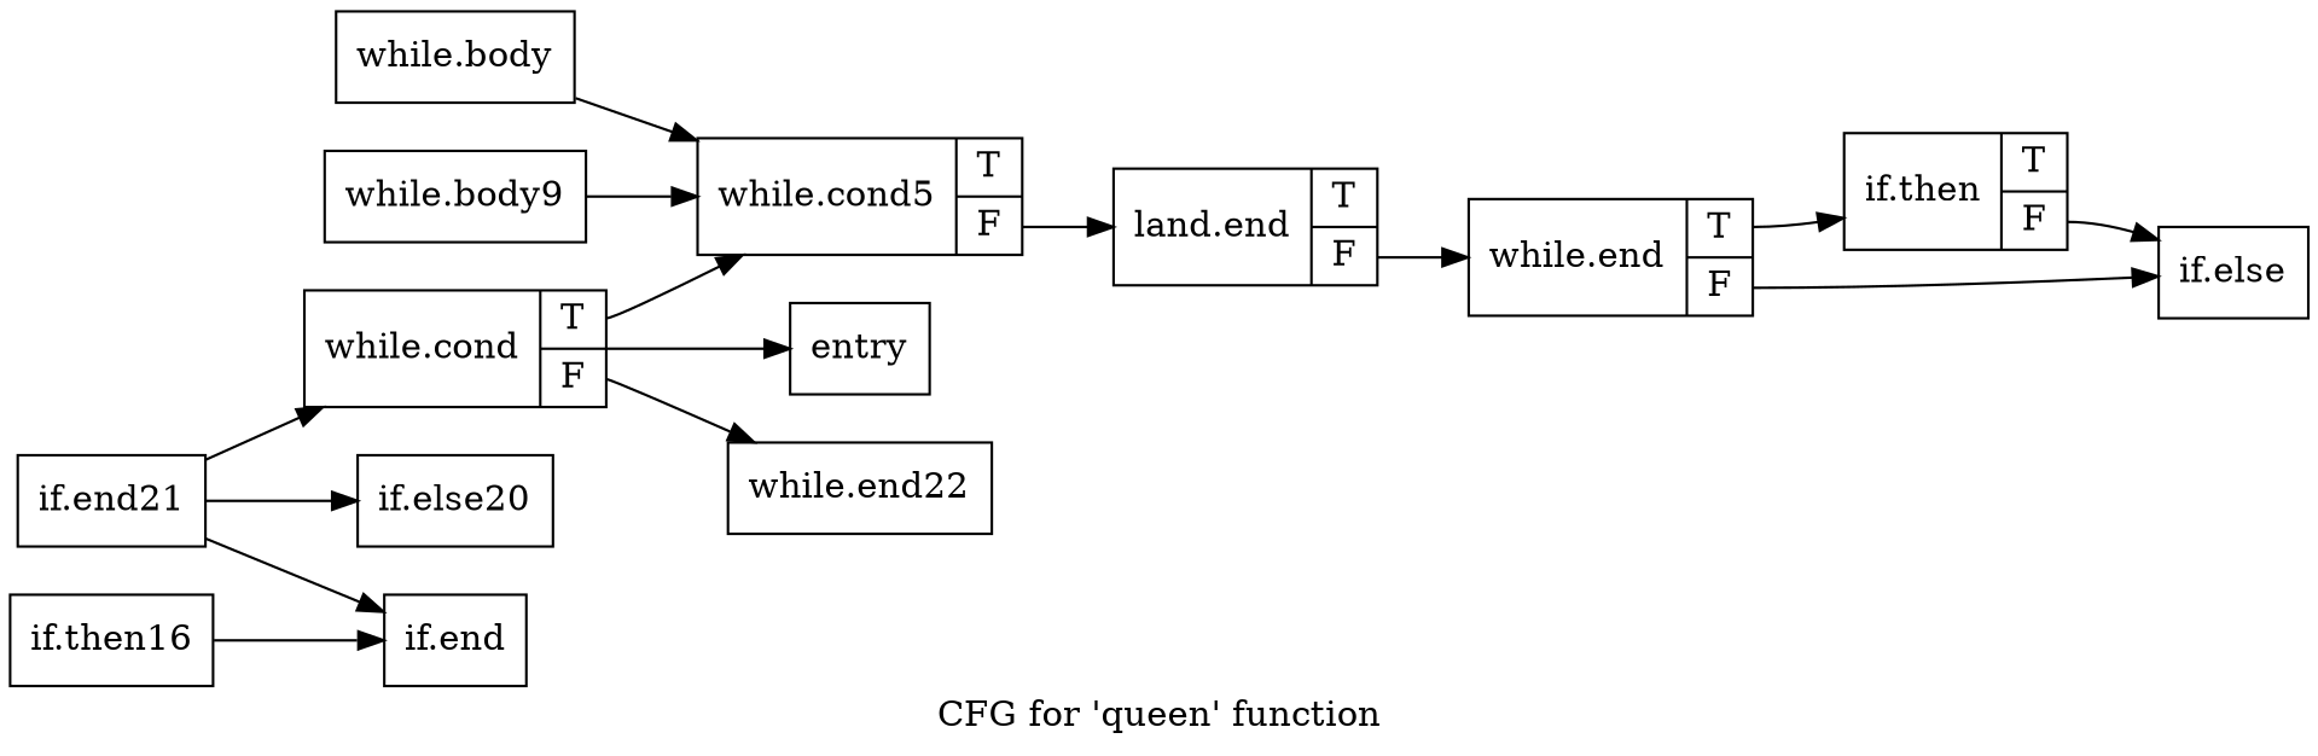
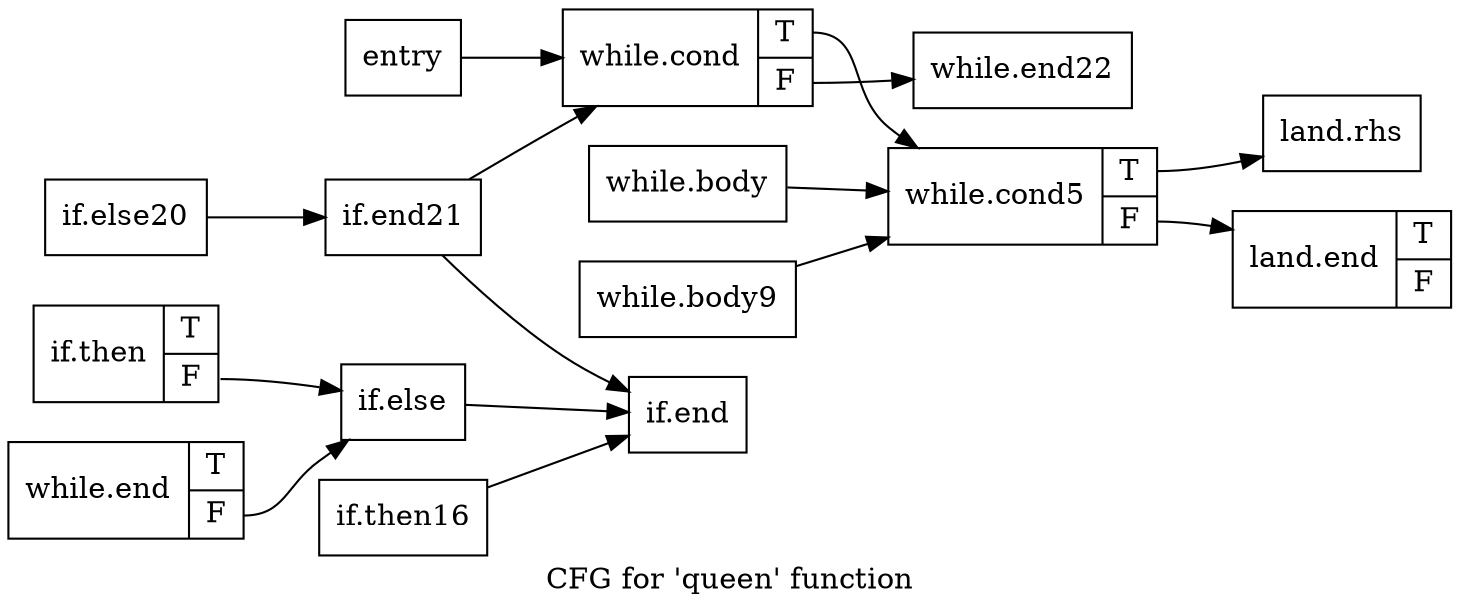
  digraph {
    label="CFG for 'queen' function"
    rankdir=LR
    node [shape=record]
    n1 [label="{entry}"]
    n2 [label="{while.cond|{<s0>T|<s1>F}}"]
    n3 [label="{while.end22}"]
    n4 [label="{while.cond5|{<s0>T|<s1>F}}"]
    n5 [label="{while.body}"]
+   n6 [label="{land.rhs}"]
    n7 [label="{land.end|{<s0>T|<s1>F}}"]
    n8 [label="{while.end|{<s0>T|<s1>F}}"]
    n9 [label="{while.body9}"]
    n10 [label="{if.then|{<s0>T|<s1>F}}"]
    n11 [label="{if.else}"]
    n12 [label="{if.else20}"]
    n13 [label="{if.end21}"]
    n14 [label="{if.then16}"]
    n15 [label="{if.end}"]
-   n2 -> n1
+   n1 -> n2
    n2 -> n3 [tailport=s1]
    n2 -> n4 [tailport=s0]
+   n4 -> n6 [tailport=s0]
    n4 -> n7 [tailport=s1]
    n5 -> n4
-   n7 -> n8 [tailport=s1]
-   n8 -> n10 [tailport=s0]
    n8 -> n11 [tailport=s1]
    n9 -> n4
    n10 -> n11 [tailport=s1]
-   n13 -> n12
+   n11 -> n15
+   n12 -> n13
    n13 -> n2
    n13 -> n15
    n14 -> n15
  }
